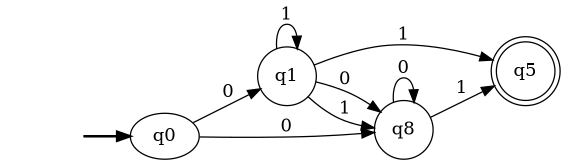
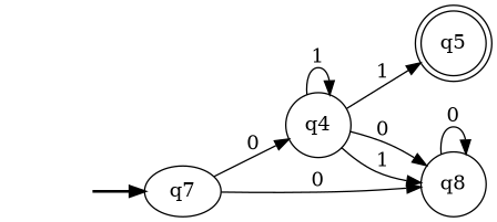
  digraph {
    rankdir=LR
    fake [style=invisible]
-   q0 [root=true]
-   q1 [shape=circle]
+   q0 [root=true label=q7]
+   q1 [shape=circle label=q4]
    n4 [label=q8 shape=circle]
    n5 [label=q5 shape=doublecircle]
    fake -> q0 [style=bold]
    q0 -> q1 [label=0]
    q0 -> n4 [label=0]
    q1 -> q1 [label=1]
    q1 -> n4 [label=0]
    q1 -> n4 [label=1]
    q1 -> n5 [label=1]
    n4 -> n4 [label=0]
-   n4 -> n5 [label=1]
  }
